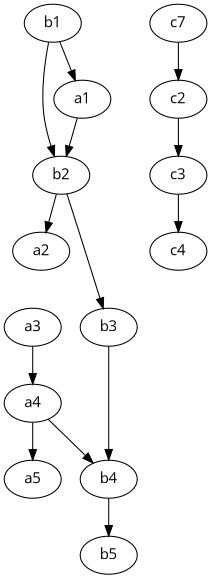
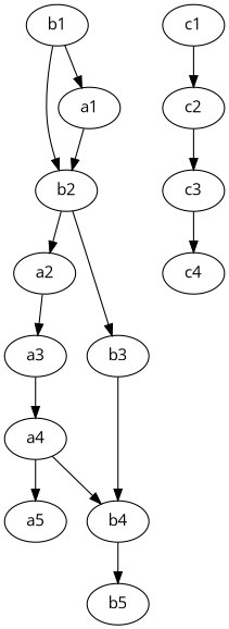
  digraph {
    fontname="Open Sans"
    node [fontname="Open Sans"]
    edge [fontname="Open Sans"]
    b2
    a2
    b3
    a3
    b4
    a1
    a4
    a5
    b5
    b1
    c2
    c3
    c4
-   c1 [label=c7]
+   c1
    b2 -> a2
    b2 -> b3
+   a2 -> a3
    b3 -> b4
    a3 -> a4
    b4 -> b5
    a1 -> b2
    a4 -> b4
    a4 -> a5
    b1 -> b2
    b1 -> a1
    c2 -> c3
    c3 -> c4
    c1 -> c2
  }
